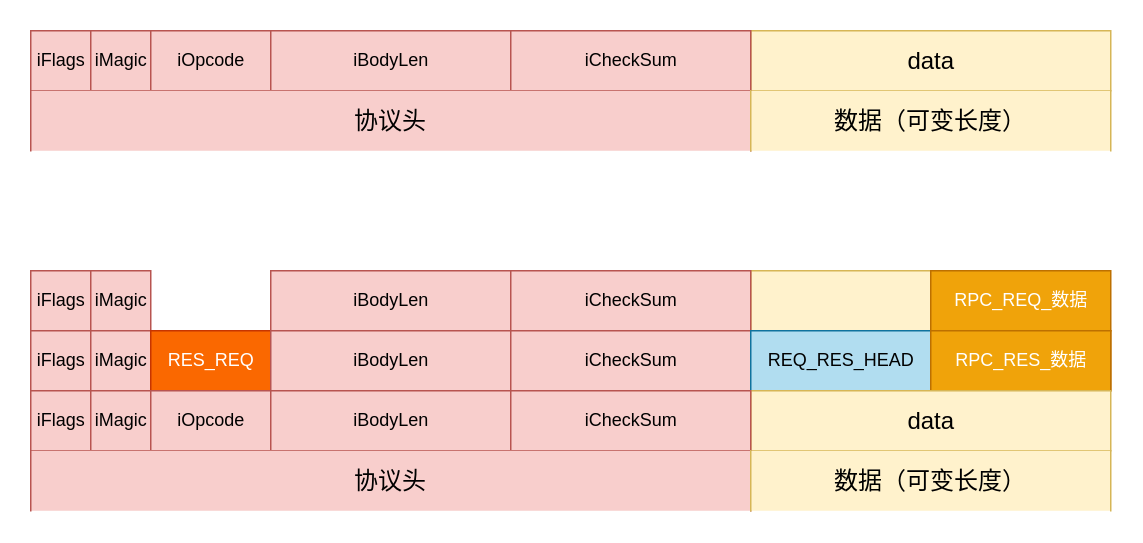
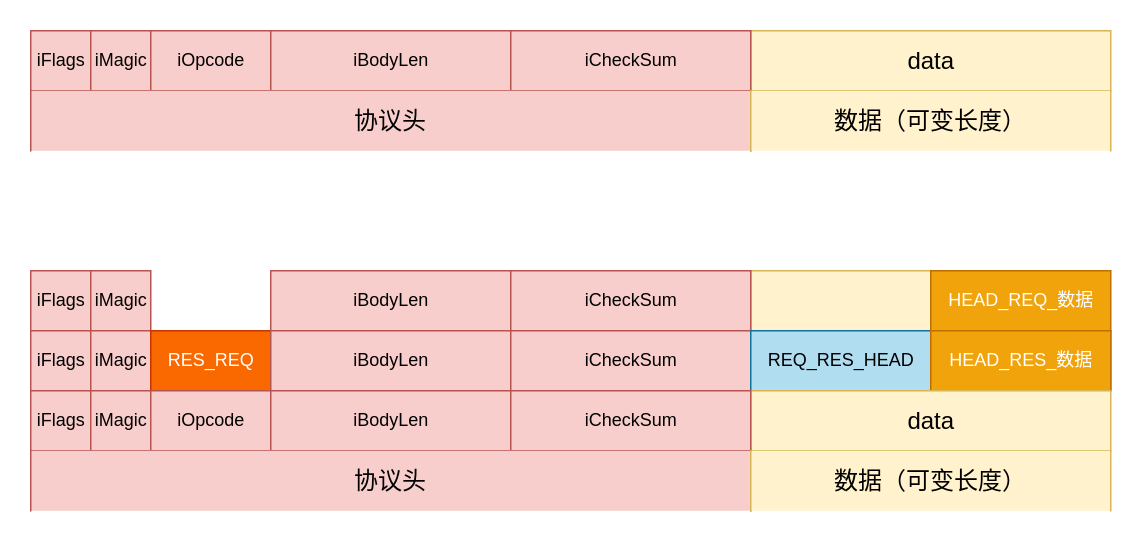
  <mxCell id="0" />
  <mxCell id="1" parent="0" />
  <mxCell id="2" value="" style="group" vertex="1" connectable="0" parent="1"><mxGeometry x="20" y="180" width="720" height="160" as="geometry" /></mxCell>
  <mxCell id="3" value="" style="group" vertex="1" connectable="0" parent="2"><mxGeometry width="720" height="40" as="geometry" /></mxCell>
  <mxCell id="4" value="" style="verticalLabelPosition=bottom;verticalAlign=top;html=1;shape=mxgraph.basic.rect;fillColor2=none;strokeWidth=1;size=20;indent=5;fillColor=#fff2cc;strokeColor=#d6b656;" vertex="1" parent="3"><mxGeometry x="480" width="160" height="40" as="geometry" /></mxCell>
  <mxCell id="5" value="iFlags" style="verticalLabelPosition=middle;verticalAlign=middle;html=1;shape=mxgraph.basic.rect;fillColor2=none;strokeWidth=1;size=20;indent=5;fillColor=#f8cecc;strokeColor=#b85450;labelPosition=center;align=center;" vertex="1" parent="3"><mxGeometry width="40" height="40" as="geometry" /></mxCell>
  <mxCell id="6" value="iMagic" style="verticalLabelPosition=middle;verticalAlign=middle;html=1;shape=mxgraph.basic.rect;fillColor2=none;strokeWidth=1;size=20;indent=5;fillColor=#f8cecc;strokeColor=#b85450;labelPosition=center;align=center;" vertex="1" parent="3"><mxGeometry x="40" width="40" height="40" as="geometry" /></mxCell>
  <mxCell id="7" value="iBodyLen" style="verticalLabelPosition=middle;verticalAlign=middle;html=1;shape=mxgraph.basic.rect;fillColor2=none;strokeWidth=1;size=20;indent=5;fillColor=#f8cecc;strokeColor=#b85450;labelPosition=center;align=center;" vertex="1" parent="3"><mxGeometry x="160" width="160" height="40" as="geometry" /></mxCell>
  <mxCell id="8" value="iCheckSum" style="verticalLabelPosition=middle;verticalAlign=middle;html=1;shape=mxgraph.basic.rect;fillColor2=none;strokeWidth=1;size=20;indent=5;fillColor=#f8cecc;strokeColor=#b85450;labelPosition=center;align=center;" vertex="1" parent="3"><mxGeometry x="320" width="160" height="40" as="geometry" /></mxCell>
  <mxCell id="9" value="" style="group" vertex="1" connectable="0" parent="3"><mxGeometry x="480" width="240" height="40" as="geometry" /></mxCell>
- <mxCell id="10" value="&lt;font style=&quot;font-size: 12px&quot;&gt;RPC_REQ_数据&lt;/font&gt;" style="verticalLabelPosition=middle;verticalAlign=middle;html=1;shape=mxgraph.basic.rect;fillColor2=none;strokeWidth=1;size=20;indent=5;fillColor=#f0a30a;labelPosition=center;align=center;strokeColor=#BD7000;fontColor=#ffffff;" vertex="1" parent="9"><mxGeometry x="120" width="120" height="40" as="geometry" /></mxCell>
+ <mxCell id="10" value="&lt;font style=&quot;font-size: 12px&quot;&gt;HEAD_REQ_数据&lt;/font&gt;" style="verticalLabelPosition=middle;verticalAlign=middle;html=1;shape=mxgraph.basic.rect;fillColor2=none;strokeWidth=1;size=20;indent=5;fillColor=#f0a30a;labelPosition=center;align=center;strokeColor=#BD7000;fontColor=#ffffff;" vertex="1" parent="9"><mxGeometry x="120" width="120" height="40" as="geometry" /></mxCell>
  <mxCell id="11" value="" style="group" vertex="1" connectable="0" parent="2"><mxGeometry y="40" width="720" height="40" as="geometry" /></mxCell>
  <mxCell id="12" value="iFlags" style="verticalLabelPosition=middle;verticalAlign=middle;html=1;shape=mxgraph.basic.rect;fillColor2=none;strokeWidth=1;size=20;indent=5;fillColor=#f8cecc;strokeColor=#b85450;labelPosition=center;align=center;" vertex="1" parent="11"><mxGeometry width="40" height="40" as="geometry" /></mxCell>
  <mxCell id="13" value="iMagic" style="verticalLabelPosition=middle;verticalAlign=middle;html=1;shape=mxgraph.basic.rect;fillColor2=none;strokeWidth=1;size=20;indent=5;fillColor=#f8cecc;strokeColor=#b85450;labelPosition=center;align=center;" vertex="1" parent="11"><mxGeometry x="40" width="40" height="40" as="geometry" /></mxCell>
  <mxCell id="14" value="RES_REQ" style="verticalLabelPosition=middle;verticalAlign=middle;html=1;shape=mxgraph.basic.rect;fillColor2=none;strokeWidth=1;size=20;indent=5;fillColor=#fa6800;strokeColor=#C73500;labelPosition=center;align=center;fontColor=#ffffff;" vertex="1" parent="11"><mxGeometry x="80" width="80" height="40" as="geometry" /></mxCell>
  <mxCell id="15" value="iBodyLen" style="verticalLabelPosition=middle;verticalAlign=middle;html=1;shape=mxgraph.basic.rect;fillColor2=none;strokeWidth=1;size=20;indent=5;fillColor=#f8cecc;strokeColor=#b85450;labelPosition=center;align=center;" vertex="1" parent="11"><mxGeometry x="160" width="160" height="40" as="geometry" /></mxCell>
  <mxCell id="16" value="iCheckSum" style="verticalLabelPosition=middle;verticalAlign=middle;html=1;shape=mxgraph.basic.rect;fillColor2=none;strokeWidth=1;size=20;indent=5;fillColor=#f8cecc;strokeColor=#b85450;labelPosition=center;align=center;" vertex="1" parent="11"><mxGeometry x="320" width="160" height="40" as="geometry" /></mxCell>
  <mxCell id="17" value="" style="group;fillColor=#f0a30a;strokeColor=#BD7000;fontColor=#ffffff;" vertex="1" connectable="0" parent="11"><mxGeometry x="480" width="240" height="40" as="geometry" /></mxCell>
  <mxCell id="18" value="REQ_RES_HEAD" style="verticalLabelPosition=middle;verticalAlign=middle;html=1;shape=mxgraph.basic.rect;fillColor2=none;strokeWidth=1;size=20;indent=5;fillColor=#b1ddf0;labelPosition=center;align=center;strokeColor=#10739e;" vertex="1" parent="17"><mxGeometry width="120" height="40" as="geometry" /></mxCell>
- <mxCell id="19" value="&lt;span&gt;RPC_RES_数据&lt;/span&gt;" style="verticalLabelPosition=middle;verticalAlign=middle;html=1;shape=mxgraph.basic.rect;fillColor2=none;strokeWidth=1;size=20;indent=5;fillColor=#f0a30a;labelPosition=center;align=center;strokeColor=#BD7000;fontColor=#ffffff;" vertex="1" parent="17"><mxGeometry x="120" width="120" height="40" as="geometry" /></mxCell>
+ <mxCell id="19" value="&lt;span&gt;HEAD_RES_数据&lt;/span&gt;" style="verticalLabelPosition=middle;verticalAlign=middle;html=1;shape=mxgraph.basic.rect;fillColor2=none;strokeWidth=1;size=20;indent=5;fillColor=#f0a30a;labelPosition=center;align=center;strokeColor=#BD7000;fontColor=#ffffff;" vertex="1" parent="17"><mxGeometry x="120" width="120" height="40" as="geometry" /></mxCell>
  <mxCell id="20" value="" style="group" vertex="1" connectable="0" parent="2"><mxGeometry y="80" width="720" height="40" as="geometry" /></mxCell>
  <mxCell id="21" value="&lt;font style=&quot;font-size: 16px&quot;&gt;data&lt;/font&gt;" style="verticalLabelPosition=middle;verticalAlign=middle;html=1;shape=mxgraph.basic.rect;fillColor2=none;strokeWidth=1;size=20;indent=5;fillColor=#fff2cc;strokeColor=#d6b656;labelPosition=center;align=center;" vertex="1" parent="20"><mxGeometry x="480" width="240" height="40" as="geometry" /></mxCell>
  <mxCell id="22" value="iFlags" style="verticalLabelPosition=middle;verticalAlign=middle;html=1;shape=mxgraph.basic.rect;fillColor2=none;strokeWidth=1;size=20;indent=5;fillColor=#f8cecc;strokeColor=#b85450;labelPosition=center;align=center;" vertex="1" parent="20"><mxGeometry width="40" height="40" as="geometry" /></mxCell>
  <mxCell id="23" value="iMagic" style="verticalLabelPosition=middle;verticalAlign=middle;html=1;shape=mxgraph.basic.rect;fillColor2=none;strokeWidth=1;size=20;indent=5;fillColor=#f8cecc;strokeColor=#b85450;labelPosition=center;align=center;" vertex="1" parent="20"><mxGeometry x="40" width="40" height="40" as="geometry" /></mxCell>
  <mxCell id="24" value="iOpcode" style="verticalLabelPosition=middle;verticalAlign=middle;html=1;shape=mxgraph.basic.rect;fillColor2=none;strokeWidth=1;size=20;indent=5;fillColor=#f8cecc;strokeColor=#b85450;labelPosition=center;align=center;" vertex="1" parent="20"><mxGeometry x="80" width="80" height="40" as="geometry" /></mxCell>
  <mxCell id="25" value="iBodyLen" style="verticalLabelPosition=middle;verticalAlign=middle;html=1;shape=mxgraph.basic.rect;fillColor2=none;strokeWidth=1;size=20;indent=5;fillColor=#f8cecc;strokeColor=#b85450;labelPosition=center;align=center;" vertex="1" parent="20"><mxGeometry x="160" width="160" height="40" as="geometry" /></mxCell>
  <mxCell id="26" value="iCheckSum" style="verticalLabelPosition=middle;verticalAlign=middle;html=1;shape=mxgraph.basic.rect;fillColor2=none;strokeWidth=1;size=20;indent=5;fillColor=#f8cecc;strokeColor=#b85450;labelPosition=center;align=center;" vertex="1" parent="20"><mxGeometry x="320" width="160" height="40" as="geometry" /></mxCell>
  <mxCell id="27" value="" style="group" vertex="1" connectable="0" parent="2"><mxGeometry y="120" width="720" height="40" as="geometry" /></mxCell>
  <mxCell id="28" value="&lt;font style=&quot;font-size: 16px&quot;&gt;协议头&lt;/font&gt;" style="shape=partialRectangle;whiteSpace=wrap;html=1;top=0;bottom=0;fillColor=#f8cecc;strokeColor=#b85450;" vertex="1" parent="27"><mxGeometry width="480" height="40" as="geometry" /></mxCell>
  <mxCell id="29" value="&lt;span style=&quot;font-size: 16px&quot;&gt;数据（可变长度）&lt;/span&gt;" style="shape=partialRectangle;whiteSpace=wrap;html=1;top=0;bottom=0;fillColor=#fff2cc;strokeColor=#d6b656;" vertex="1" parent="27"><mxGeometry x="480" width="240" height="40" as="geometry" /></mxCell>
  <mxCell id="30" value="&lt;font style=&quot;font-size: 16px&quot;&gt;data&lt;/font&gt;" style="verticalLabelPosition=middle;verticalAlign=middle;html=1;shape=mxgraph.basic.rect;fillColor2=none;strokeWidth=1;size=20;indent=5;fillColor=#fff2cc;strokeColor=#d6b656;labelPosition=center;align=center;" vertex="1" parent="1"><mxGeometry x="500" y="20" width="240" height="40" as="geometry" /></mxCell>
  <mxCell id="31" value="iFlags" style="verticalLabelPosition=middle;verticalAlign=middle;html=1;shape=mxgraph.basic.rect;fillColor2=none;strokeWidth=1;size=20;indent=5;fillColor=#f8cecc;strokeColor=#b85450;labelPosition=center;align=center;" vertex="1" parent="1"><mxGeometry x="20" y="20" width="40" height="40" as="geometry" /></mxCell>
  <mxCell id="32" value="iMagic" style="verticalLabelPosition=middle;verticalAlign=middle;html=1;shape=mxgraph.basic.rect;fillColor2=none;strokeWidth=1;size=20;indent=5;fillColor=#f8cecc;strokeColor=#b85450;labelPosition=center;align=center;" vertex="1" parent="1"><mxGeometry x="60" y="20" width="40" height="40" as="geometry" /></mxCell>
  <mxCell id="33" value="iOpcode" style="verticalLabelPosition=middle;verticalAlign=middle;html=1;shape=mxgraph.basic.rect;fillColor2=none;strokeWidth=1;size=20;indent=5;fillColor=#f8cecc;strokeColor=#b85450;labelPosition=center;align=center;" vertex="1" parent="1"><mxGeometry x="100" y="20" width="80" height="40" as="geometry" /></mxCell>
  <mxCell id="34" value="iBodyLen" style="verticalLabelPosition=middle;verticalAlign=middle;html=1;shape=mxgraph.basic.rect;fillColor2=none;strokeWidth=1;size=20;indent=5;fillColor=#f8cecc;strokeColor=#b85450;labelPosition=center;align=center;" vertex="1" parent="1"><mxGeometry x="180" y="20" width="160" height="40" as="geometry" /></mxCell>
  <mxCell id="35" value="iCheckSum" style="verticalLabelPosition=middle;verticalAlign=middle;html=1;shape=mxgraph.basic.rect;fillColor2=none;strokeWidth=1;size=20;indent=5;fillColor=#f8cecc;strokeColor=#b85450;labelPosition=center;align=center;" vertex="1" parent="1"><mxGeometry x="340" y="20" width="160" height="40" as="geometry" /></mxCell>
  <mxCell id="36" value="&lt;font style=&quot;font-size: 16px&quot;&gt;协议头&lt;/font&gt;" style="shape=partialRectangle;whiteSpace=wrap;html=1;top=0;bottom=0;fillColor=#f8cecc;strokeColor=#b85450;" vertex="1" parent="1"><mxGeometry x="20" y="60" width="480" height="40" as="geometry" /></mxCell>
  <mxCell id="37" value="&lt;span style=&quot;font-size: 16px&quot;&gt;数据（可变长度）&lt;/span&gt;" style="shape=partialRectangle;whiteSpace=wrap;html=1;top=0;bottom=0;fillColor=#fff2cc;strokeColor=#d6b656;" vertex="1" parent="1"><mxGeometry x="500" y="60" width="240" height="40" as="geometry" /></mxCell>
